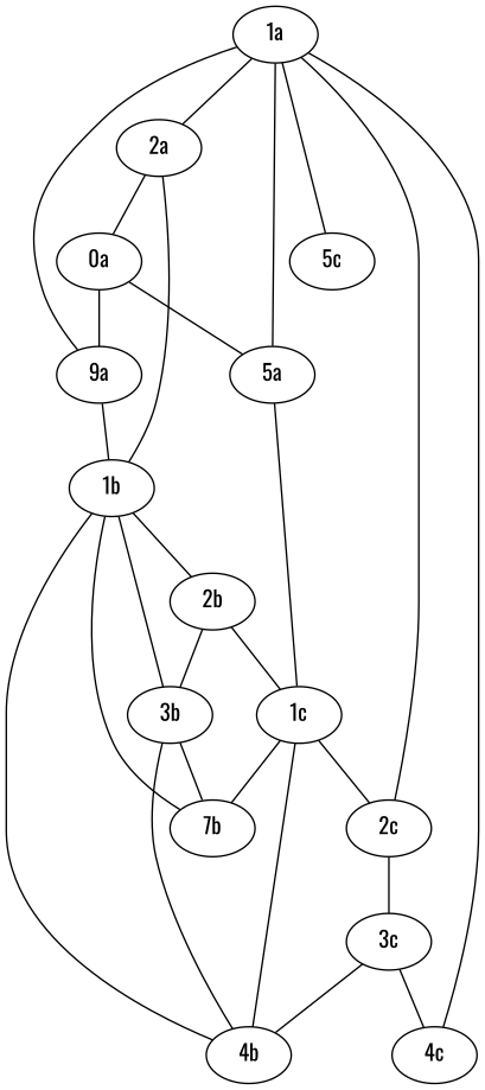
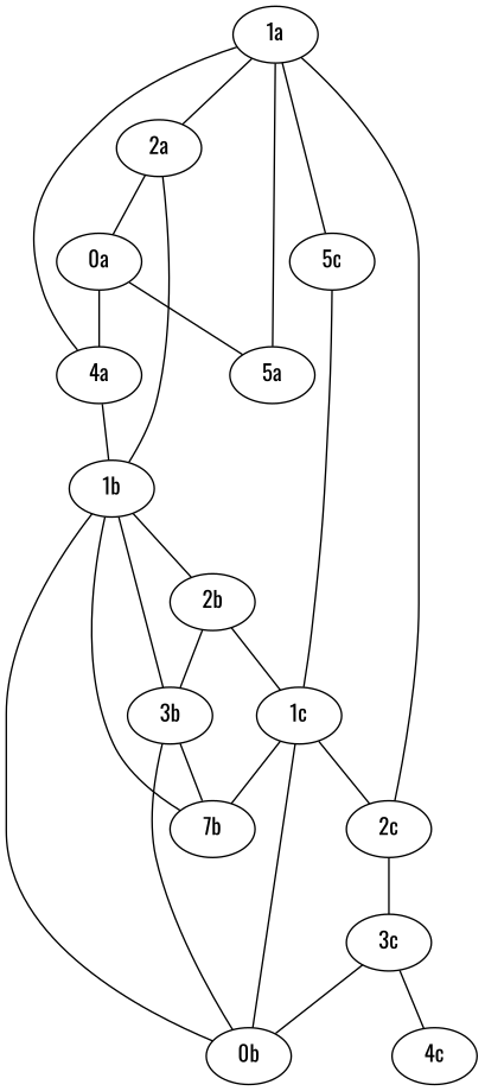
  graph {
    fontname=Oswald
    node [fontname=Oswald]
    edge [fontname=Oswald]
    "1a"
    "2a"
-   "4a" [label="9a"]
+   "4a"
    "5c"
    n5 [label="0a"]
    "1b"
    "1c"
    "5a"
    "2b"
-   "4b"
+   "4b" [label="0b"]
    "3b"
    n12 [label="7b"]
    "2c"
    "3c"
    "4c"
    "1a" -- "2a"
    "1a" -- "4a"
    "1a" -- "5c"
    "2a" -- n5
    "2a" -- "1b"
    "4a" -- "1b"
-   "5a" -- "1c"
+   "5c" -- "1c"
    n5 -- "4a"
    n5 -- "5a"
    "1b" -- "2b"
    "1b" -- "4b"
    "1b" -- "3b"
    "1c" -- n12
    "1c" -- "2c"
    "5a" -- "1a"
    "2b" -- "1c"
    "2b" -- "3b"
    "4b" -- "1c"
    "3b" -- "4b"
    "3b" -- n12
    n12 -- "1b"
    "2c" -- "1a"
    "2c" -- "3c"
    "3c" -- "4b"
    "3c" -- "4c"
-   "4c" -- "1a"
  }
